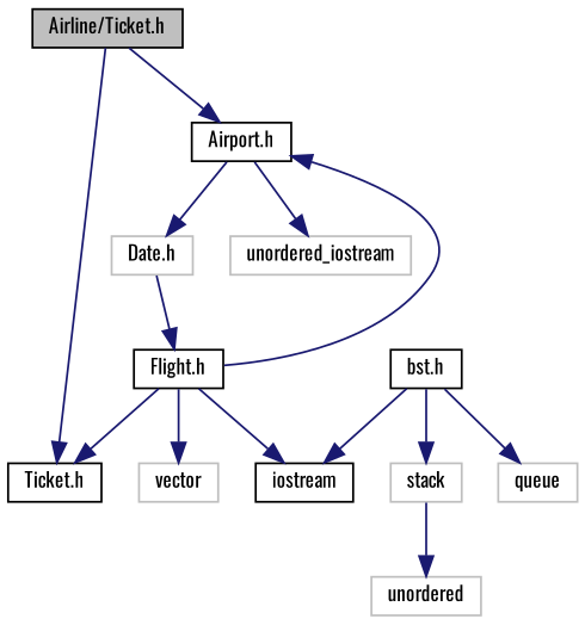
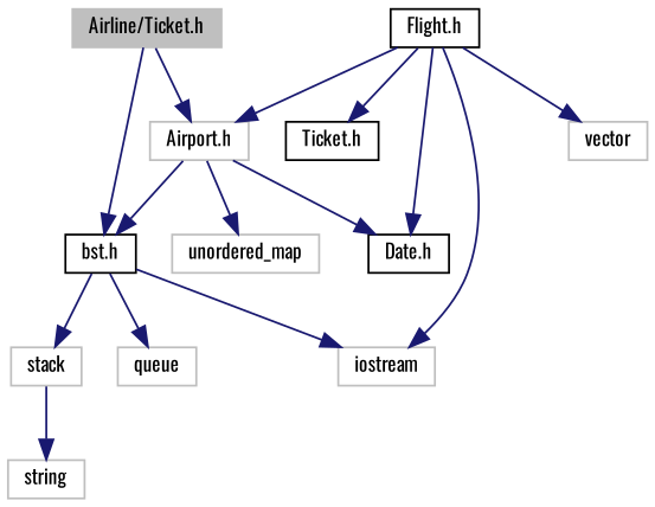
  digraph {
    fontname=Oswald
    node [color=black fontname=Oswald fontsize=10 shape=record]
    edge [color=midnightblue fontname=Oswald fontsize=10 labelfontname=Helvetica labelfontsize=10 style=solid]
-   n1 [fillcolor=grey75 fontcolor=black height=0.2 label="Airline/Ticket.h" style=filled width=0.4]
+   n1 [color=grey75 fillcolor=grey75 fontcolor=black height=0.2 label="Airline/Ticket.h" style=filled width=0.4]
    n2 [height=0.2 label="Ticket.h" width=0.4]
-   n3 [height=0.2 label="Airport.h" width=0.4]
+   n3 [color=grey75 height=0.2 label="Airport.h" width=0.4]
    n4 [height=0.2 label="Flight.h" width=0.4]
-   n5 [color=grey75 height=0.2 label="Date.h" width=0.4]
-   n6 [height=0.2 label=iostream width=0.4]
+   n5 [height=0.2 label="Date.h" width=0.4]
+   n6 [color=grey75 height=0.2 label=iostream width=0.4]
    n7 [color=grey75 height=0.2 label=vector width=0.4]
    n8 [height=0.2 label="bst.h" width=0.4]
-   n9 [color=grey75 height=0.2 label=unordered_iostream width=0.4]
-   n10 [color=grey75 height=0.2 label=unordered width=0.4]
+   n9 [color=grey75 height=0.2 label=unordered_map width=0.4]
+   n10 [color=grey75 height=0.2 label=string width=0.4]
    n11 [color=grey75 height=0.2 label=stack width=0.4]
    n12 [color=grey75 height=0.2 label=queue width=0.4]
-   n1 -> n2
+   n1 -> n8
    n1 -> n3
    n3 -> n5
+   n3 -> n8
    n3 -> n9
    n4 -> n2
    n4 -> n3
-   n5 -> n4
+   n4 -> n5
    n4 -> n6
    n4 -> n7
    n8 -> n6
    n8 -> n11
    n8 -> n12
    n11 -> n10
  }
